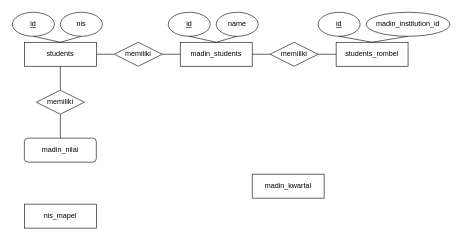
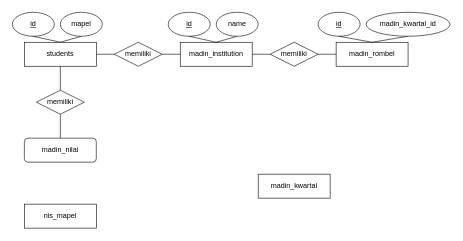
  <mxCell id="0" />
  <mxCell id="1" parent="0" />
- <mxCell id="2" value="madin_students" style="rounded=0;whiteSpace=wrap;html=1;" vertex="1" parent="1"><mxGeometry x="300" y="70" width="120" height="40" as="geometry" /></mxCell>
+ <mxCell id="2" value="madin_institution" style="rounded=0;whiteSpace=wrap;html=1;" vertex="1" parent="1"><mxGeometry x="300" y="70" width="120" height="40" as="geometry" /></mxCell>
  <mxCell id="3" value="nis_mapel" style="rounded=0;whiteSpace=wrap;html=1;" vertex="1" parent="1"><mxGeometry x="40" y="340" width="120" height="40" as="geometry" /></mxCell>
- <mxCell id="4" value="madin_kwartal" style="rounded=0;whiteSpace=wrap;html=1;" vertex="1" parent="1"><mxGeometry x="420" y="290" width="120" height="40" as="geometry" /></mxCell>
+ <mxCell id="4" value="madin_kwartal" style="rounded=0;whiteSpace=wrap;html=1;" vertex="1" parent="1"><mxGeometry x="430" y="290" width="120" height="40" as="geometry" /></mxCell>
  <mxCell id="5" style="edgeStyle=none;rounded=0;orthogonalLoop=1;jettySize=auto;html=1;exitX=0.5;exitY=0;exitDx=0;exitDy=0;entryX=0.5;entryY=1;entryDx=0;entryDy=0;startArrow=none;startFill=0;endArrow=none;endFill=0;elbow=vertical;" edge="1" parent="1" source="6" target="28"><mxGeometry relative="1" as="geometry" /></mxCell>
  <mxCell id="6" value="madin_nilai" style="whiteSpace=wrap;html=1;rounded=1;" vertex="1" parent="1"><mxGeometry x="40" y="230" width="120" height="40" as="geometry" /></mxCell>
- <mxCell id="7" value="students_rombel" style="rounded=0;whiteSpace=wrap;html=1;" vertex="1" parent="1"><mxGeometry x="560" y="70" width="120" height="40" as="geometry" /></mxCell>
+ <mxCell id="7" value="madin_rombel" style="rounded=0;whiteSpace=wrap;html=1;" vertex="1" parent="1"><mxGeometry x="560" y="70" width="120" height="40" as="geometry" /></mxCell>
  <mxCell id="8" value="&lt;u&gt;id&lt;/u&gt;" style="ellipse;whiteSpace=wrap;html=1;" vertex="1" parent="1"><mxGeometry x="280" y="20" width="70" height="40" as="geometry" /></mxCell>
  <mxCell id="9" style="edgeStyle=none;rounded=0;orthogonalLoop=1;jettySize=auto;html=1;exitX=0.5;exitY=1;exitDx=0;exitDy=0;entryX=0.5;entryY=0;entryDx=0;entryDy=0;startArrow=none;startFill=0;endArrow=none;endFill=0;elbow=vertical;" edge="1" parent="1" source="10" target="2"><mxGeometry relative="1" as="geometry" /></mxCell>
  <mxCell id="10" value="name" style="ellipse;whiteSpace=wrap;html=1;" vertex="1" parent="1"><mxGeometry x="360" y="20" width="70" height="40" as="geometry" /></mxCell>
  <mxCell id="11" style="rounded=0;orthogonalLoop=1;jettySize=auto;elbow=vertical;html=1;exitX=0.5;exitY=0;exitDx=0;exitDy=0;startArrow=none;startFill=0;endArrow=none;endFill=0;entryX=0.5;entryY=1;entryDx=0;entryDy=0;" edge="1" parent="1" source="2" target="8"><mxGeometry relative="1" as="geometry" /></mxCell>
  <mxCell id="12" style="edgeStyle=none;rounded=0;orthogonalLoop=1;jettySize=auto;html=1;exitX=1;exitY=0.5;exitDx=0;exitDy=0;entryX=0;entryY=0.5;entryDx=0;entryDy=0;startArrow=none;startFill=0;endArrow=none;endFill=0;elbow=vertical;" edge="1" parent="1" source="13" target="19"><mxGeometry relative="1" as="geometry" /></mxCell>
  <mxCell id="13" value="students" style="rounded=0;whiteSpace=wrap;html=1;" vertex="1" parent="1"><mxGeometry x="40" y="70" width="120" height="40" as="geometry" /></mxCell>
  <mxCell id="14" value="&lt;u&gt;id&lt;/u&gt;" style="ellipse;whiteSpace=wrap;html=1;" vertex="1" parent="1"><mxGeometry x="20" y="20" width="70" height="40" as="geometry" /></mxCell>
  <mxCell id="15" style="edgeStyle=none;rounded=0;orthogonalLoop=1;jettySize=auto;html=1;exitX=0.5;exitY=1;exitDx=0;exitDy=0;entryX=0.5;entryY=0;entryDx=0;entryDy=0;startArrow=none;startFill=0;endArrow=none;endFill=0;elbow=vertical;" edge="1" parent="1" source="16"><mxGeometry relative="1" as="geometry"><mxPoint x="100" y="70" as="targetPoint" /></mxGeometry></mxCell>
- <mxCell id="16" value="nis" style="ellipse;whiteSpace=wrap;html=1;" vertex="1" parent="1"><mxGeometry x="100" y="20" width="70" height="40" as="geometry" /></mxCell>
+ <mxCell id="16" value="mapel" style="ellipse;whiteSpace=wrap;html=1;" vertex="1" parent="1"><mxGeometry x="100" y="20" width="70" height="40" as="geometry" /></mxCell>
  <mxCell id="17" style="rounded=0;orthogonalLoop=1;jettySize=auto;elbow=vertical;html=1;exitX=0.5;exitY=0;exitDx=0;exitDy=0;startArrow=none;startFill=0;endArrow=none;endFill=0;entryX=0.5;entryY=1;entryDx=0;entryDy=0;" edge="1" parent="1" target="14"><mxGeometry relative="1" as="geometry"><mxPoint x="100" y="70" as="sourcePoint" /></mxGeometry></mxCell>
  <mxCell id="18" style="edgeStyle=none;rounded=0;orthogonalLoop=1;jettySize=auto;html=1;exitX=1;exitY=0.5;exitDx=0;exitDy=0;entryX=0;entryY=0.5;entryDx=0;entryDy=0;startArrow=none;startFill=0;endArrow=none;endFill=0;elbow=vertical;" edge="1" parent="1" source="19" target="2"><mxGeometry relative="1" as="geometry" /></mxCell>
  <mxCell id="19" value="memiliki" style="rhombus;whiteSpace=wrap;html=1;" vertex="1" parent="1"><mxGeometry x="190" y="70" width="80" height="40" as="geometry" /></mxCell>
  <mxCell id="20" value="&lt;u&gt;id&lt;/u&gt;" style="ellipse;whiteSpace=wrap;html=1;" vertex="1" parent="1"><mxGeometry x="530" y="20" width="70" height="40" as="geometry" /></mxCell>
  <mxCell id="21" style="edgeStyle=none;rounded=0;orthogonalLoop=1;jettySize=auto;html=1;exitX=0.5;exitY=1;exitDx=0;exitDy=0;startArrow=none;startFill=0;endArrow=none;endFill=0;elbow=vertical;" edge="1" parent="1" source="22"><mxGeometry relative="1" as="geometry"><mxPoint x="620" y="70" as="targetPoint" /></mxGeometry></mxCell>
- <mxCell id="22" value="madin_institution_id" style="ellipse;whiteSpace=wrap;html=1;" vertex="1" parent="1"><mxGeometry x="610" y="20" width="140" height="40" as="geometry" /></mxCell>
+ <mxCell id="22" value="madin_kwartal_id" style="ellipse;whiteSpace=wrap;html=1;" vertex="1" parent="1"><mxGeometry x="610" y="20" width="140" height="40" as="geometry" /></mxCell>
  <mxCell id="23" style="rounded=0;orthogonalLoop=1;jettySize=auto;elbow=vertical;html=1;exitX=0.5;exitY=0;exitDx=0;exitDy=0;startArrow=none;startFill=0;endArrow=none;endFill=0;entryX=0.5;entryY=1;entryDx=0;entryDy=0;" edge="1" parent="1" target="20" source="7"><mxGeometry relative="1" as="geometry"><mxPoint x="610" y="70" as="sourcePoint" /></mxGeometry></mxCell>
  <mxCell id="24" style="edgeStyle=none;rounded=0;orthogonalLoop=1;jettySize=auto;html=1;exitX=1;exitY=0.5;exitDx=0;exitDy=0;entryX=0;entryY=0.5;entryDx=0;entryDy=0;startArrow=none;startFill=0;endArrow=none;endFill=0;elbow=vertical;" edge="1" parent="1" target="26"><mxGeometry relative="1" as="geometry"><mxPoint x="420" y="90" as="sourcePoint" /></mxGeometry></mxCell>
  <mxCell id="25" style="edgeStyle=none;rounded=0;orthogonalLoop=1;jettySize=auto;html=1;exitX=1;exitY=0.5;exitDx=0;exitDy=0;startArrow=none;startFill=0;endArrow=none;endFill=0;elbow=vertical;" edge="1" parent="1" source="26"><mxGeometry relative="1" as="geometry"><mxPoint x="560" y="90" as="targetPoint" /></mxGeometry></mxCell>
  <mxCell id="26" value="memiliki" style="rhombus;whiteSpace=wrap;html=1;" vertex="1" parent="1"><mxGeometry x="450" y="70" width="80" height="40" as="geometry" /></mxCell>
  <mxCell id="27" value="" style="endArrow=none;html=1;rounded=0;elbow=vertical;exitX=0.5;exitY=0;exitDx=0;exitDy=0;entryX=0.5;entryY=1;entryDx=0;entryDy=0;" edge="1" parent="1" source="28" target="13"><mxGeometry width="50" height="50" relative="1" as="geometry"><mxPoint x="120" y="190" as="sourcePoint" /><mxPoint x="170" y="140" as="targetPoint" /></mxGeometry></mxCell>
  <mxCell id="28" value="memiliki" style="rhombus;whiteSpace=wrap;html=1;" vertex="1" parent="1"><mxGeometry x="60" y="150" width="80" height="40" as="geometry" /></mxCell>
